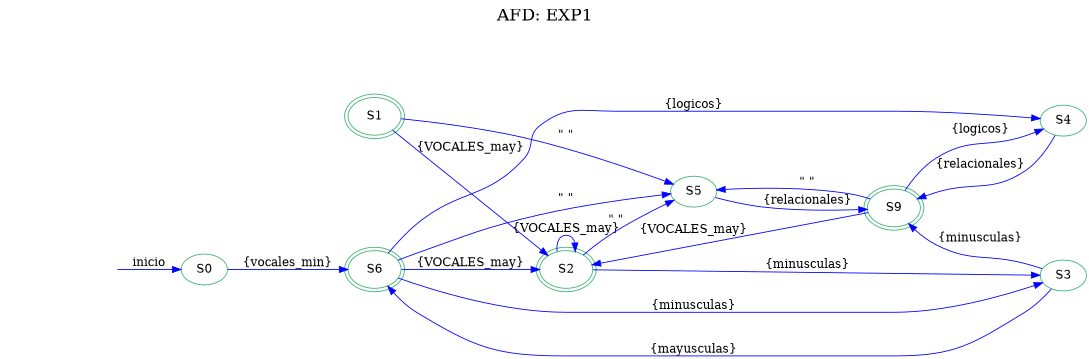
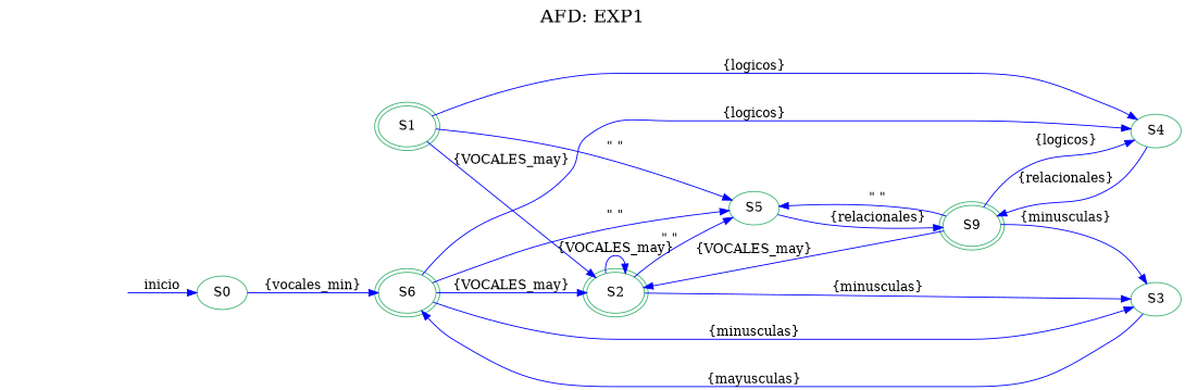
  digraph {
    fontsize=20
    label="AFD: EXP1"
    labelloc=t
    rankdir=LR
    node [color=mediumseagreen]
    edge [color=blue]
    n1 [label=S0]
    n2 [label=S6 peripheries=2]
    n3 [label=S1 peripheries=2]
    n4 [label=S2 peripheries=2]
    n5 [label=S4]
    n6 [label=S5]
    n7 [label=S3]
    n8 [label=S9 peripheries=2]
    secret_node [style=invis]
    n1 -> n2 [label="{vocales_min}"]
    n2 -> n4 [label="{VOCALES_may}"]
    n2 -> n5 [label="{logicos}"]
    n2 -> n6 [label="\" \""]
    n2 -> n7 [label="{minusculas}"]
    n3 -> n4 [label="{VOCALES_may}"]
+   n3 -> n5 [label="{logicos}"]
    n3 -> n6 [label="\" \""]
    n4 -> n4 [label="{VOCALES_may}"]
    n4 -> n6 [label="\" \""]
    n4 -> n7 [label="{minusculas}"]
    n5 -> n8 [label="{relacionales}"]
    n6 -> n8 [label="{relacionales}"]
    n7 -> n2 [label="{mayusculas}"]
    n8 -> n4 [label="{VOCALES_may}"]
    n8 -> n5 [label="{logicos}"]
    n8 -> n6 [label="\" \""]
-   n7 -> n8 [label="{minusculas}"]
+   n8 -> n7 [label="{minusculas}"]
    secret_node -> n1 [label=inicio]
  }
